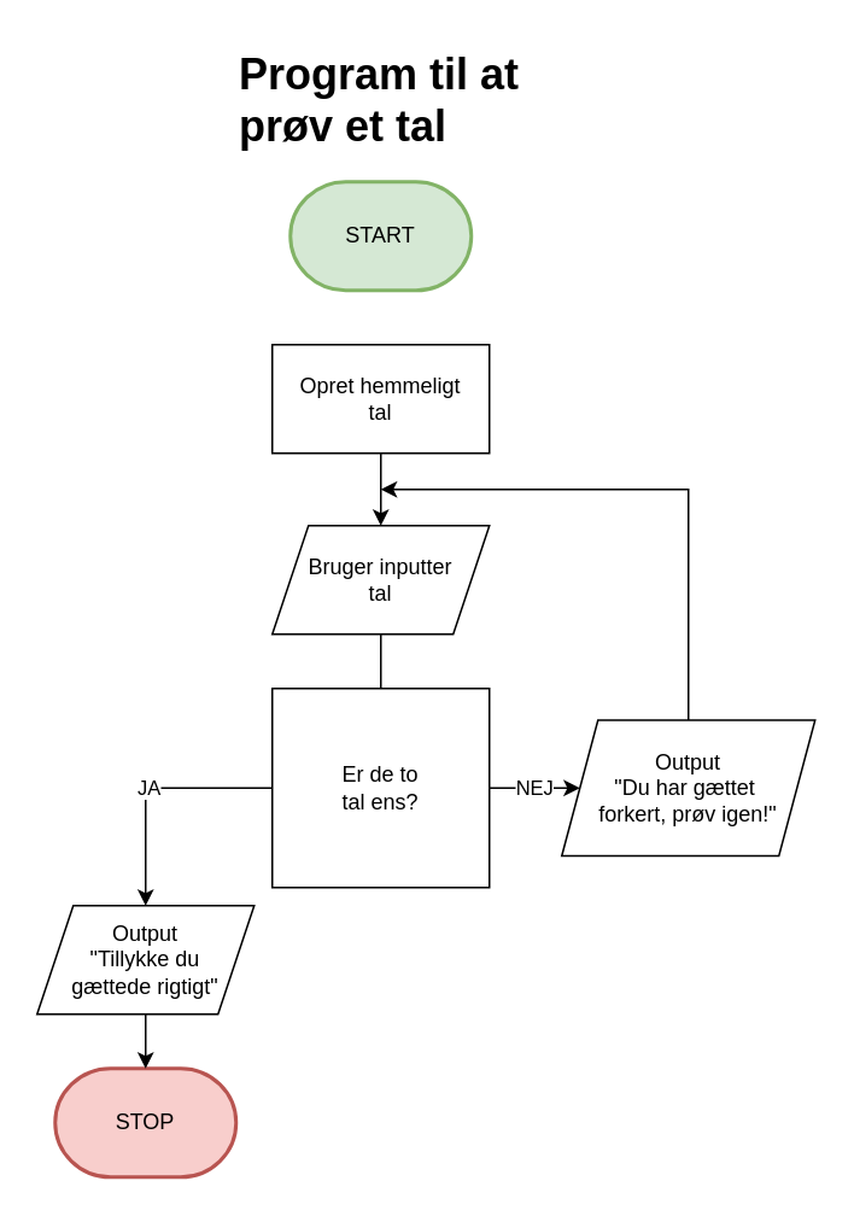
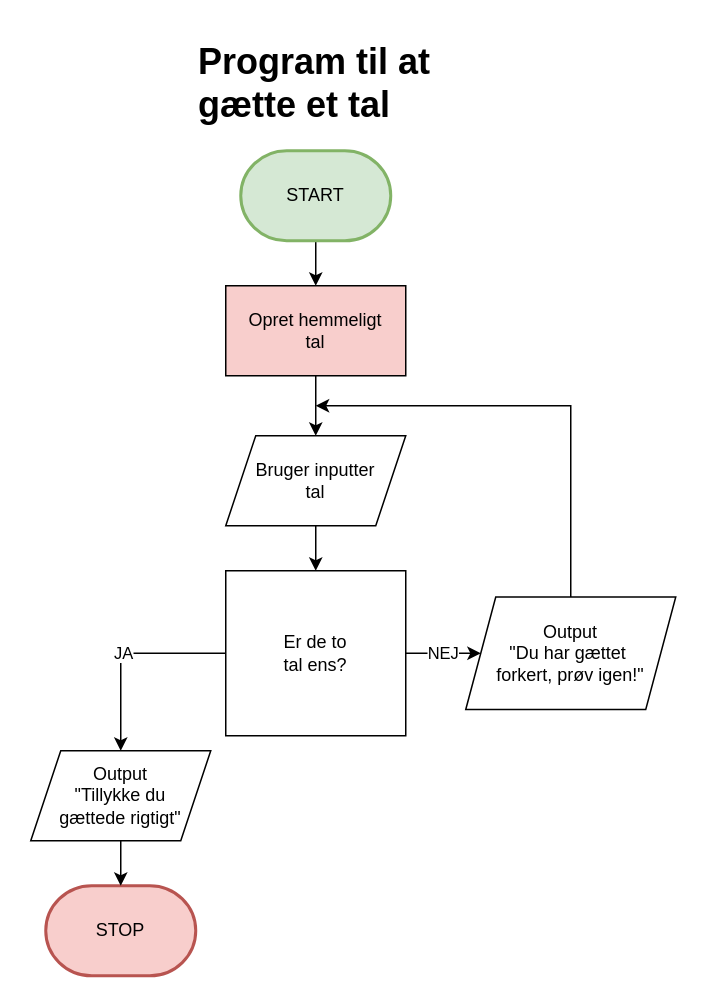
  <mxCell id="0" />
  <mxCell id="1" parent="0" />
- <mxCell id="2" value="&lt;h1 style=&quot;margin-top: 0px;&quot;&gt;Program til at prøv et tal&lt;br&gt;&lt;/h1&gt;" style="text;html=1;whiteSpace=wrap;overflow=hidden;rounded=0;" vertex="1" parent="1"><mxGeometry x="130" y="20" width="180" height="90" as="geometry" /></mxCell>
+ <mxCell id="2" value="&lt;h1 style=&quot;margin-top: 0px;&quot;&gt;Program til at gætte et tal&lt;br&gt;&lt;/h1&gt;" style="text;html=1;whiteSpace=wrap;overflow=hidden;rounded=0;" vertex="1" parent="1"><mxGeometry x="130" y="20" width="180" height="90" as="geometry" /></mxCell>
  <mxCell id="3" value="" style="edgeStyle=orthogonalEdgeStyle;rounded=0;orthogonalLoop=1;jettySize=auto;html=1;" edge="1" parent="1" source="4" target="6"><mxGeometry relative="1" as="geometry" /></mxCell>
- <mxCell id="4" value="&lt;div&gt;Opret hemmeligt&lt;/div&gt;&lt;div&gt;tal&lt;br&gt;&lt;/div&gt;" style="whiteSpace=wrap;html=1;" vertex="1" parent="1"><mxGeometry x="150" y="190" width="120" height="60" as="geometry" /></mxCell>
- <mxCell id="5" value="" style="edgeStyle=orthogonalEdgeStyle;rounded=0;orthogonalLoop=1;jettySize=auto;html=1;endArrow=none;" edge="1" parent="1" source="6" target="9"><mxGeometry relative="1" as="geometry" /></mxCell>
+ <mxCell id="4" value="&lt;div&gt;Opret hemmeligt&lt;/div&gt;&lt;div&gt;tal&lt;br&gt;&lt;/div&gt;" style="whiteSpace=wrap;html=1;fillColor=#f8cecc;" vertex="1" parent="1"><mxGeometry x="150" y="190" width="120" height="60" as="geometry" /></mxCell>
+ <mxCell id="5" value="" style="edgeStyle=orthogonalEdgeStyle;rounded=0;orthogonalLoop=1;jettySize=auto;html=1;" edge="1" parent="1" source="6" target="9"><mxGeometry relative="1" as="geometry" /></mxCell>
  <mxCell id="6" value="&lt;div&gt;Bruger inputter &lt;br&gt;&lt;/div&gt;&lt;div&gt;tal&lt;br&gt;&lt;/div&gt;" style="shape=parallelogram;perimeter=parallelogramPerimeter;whiteSpace=wrap;html=1;fixedSize=1;" vertex="1" parent="1"><mxGeometry x="150" y="290" width="120" height="60" as="geometry" /></mxCell>
  <mxCell id="7" value="JA" style="edgeStyle=orthogonalEdgeStyle;rounded=0;orthogonalLoop=1;jettySize=auto;html=1;" edge="1" parent="1" source="9" target="10"><mxGeometry relative="1" as="geometry" /></mxCell>
  <mxCell id="8" value="NEJ" style="edgeStyle=orthogonalEdgeStyle;rounded=0;orthogonalLoop=1;jettySize=auto;html=1;" edge="1" parent="1" source="9" target="11"><mxGeometry relative="1" as="geometry" /></mxCell>
  <mxCell id="9" value="&lt;div&gt;Er de to&lt;/div&gt;&lt;div&gt;tal ens?&lt;br&gt;&lt;/div&gt;" style="whiteSpace=wrap;html=1;rounded=0;" vertex="1" parent="1"><mxGeometry x="150" y="380" width="120" height="110" as="geometry" /></mxCell>
  <mxCell id="10" value="&lt;div&gt;Output&lt;/div&gt;&lt;div&gt;&quot;Tillykke du &lt;br&gt;&lt;/div&gt;&lt;div&gt;gættede rigtigt&quot;&lt;br&gt;&lt;/div&gt;" style="shape=parallelogram;perimeter=parallelogramPerimeter;whiteSpace=wrap;html=1;fixedSize=1;" vertex="1" parent="1"><mxGeometry x="20" y="500" width="120" height="60" as="geometry" /></mxCell>
  <mxCell id="11" value="&lt;div&gt;Output &lt;br&gt;&lt;/div&gt;&lt;div&gt;&quot;Du har gættet&amp;nbsp;&lt;/div&gt;&lt;div&gt;forkert, prøv igen!&quot;&lt;br&gt;&lt;/div&gt;" style="shape=parallelogram;perimeter=parallelogramPerimeter;whiteSpace=wrap;html=1;fixedSize=1;" vertex="1" parent="1"><mxGeometry x="310" y="397.5" width="140" height="75" as="geometry" /></mxCell>
+ <mxCell id="12" style="edgeStyle=orthogonalEdgeStyle;rounded=0;orthogonalLoop=1;jettySize=auto;html=1;entryX=0.5;entryY=0;entryDx=0;entryDy=0;" edge="1" parent="1" source="13" target="4"><mxGeometry relative="1" as="geometry" /></mxCell>
  <mxCell id="13" value="START" style="strokeWidth=2;html=1;shape=mxgraph.flowchart.terminator;whiteSpace=wrap;fillColor=#d5e8d4;strokeColor=#82b366;" vertex="1" parent="1"><mxGeometry x="160" y="100" width="100" height="60" as="geometry" /></mxCell>
  <mxCell id="14" value="STOP" style="strokeWidth=2;html=1;shape=mxgraph.flowchart.terminator;whiteSpace=wrap;fillColor=#f8cecc;strokeColor=#b85450;" vertex="1" parent="1"><mxGeometry x="30" y="590" width="100" height="60" as="geometry" /></mxCell>
  <mxCell id="15" style="edgeStyle=orthogonalEdgeStyle;rounded=0;orthogonalLoop=1;jettySize=auto;html=1;exitX=0.5;exitY=1;exitDx=0;exitDy=0;entryX=0.5;entryY=0;entryDx=0;entryDy=0;entryPerimeter=0;" edge="1" parent="1" source="10" target="14"><mxGeometry relative="1" as="geometry" /></mxCell>
  <mxCell id="16" style="edgeStyle=orthogonalEdgeStyle;rounded=0;orthogonalLoop=1;jettySize=auto;html=1;" edge="1" parent="1"><mxGeometry relative="1" as="geometry"><mxPoint x="210" y="270" as="targetPoint" /><mxPoint x="380" y="397.5" as="sourcePoint" /><Array as="points"><mxPoint x="380" y="270" /></Array></mxGeometry></mxCell>
